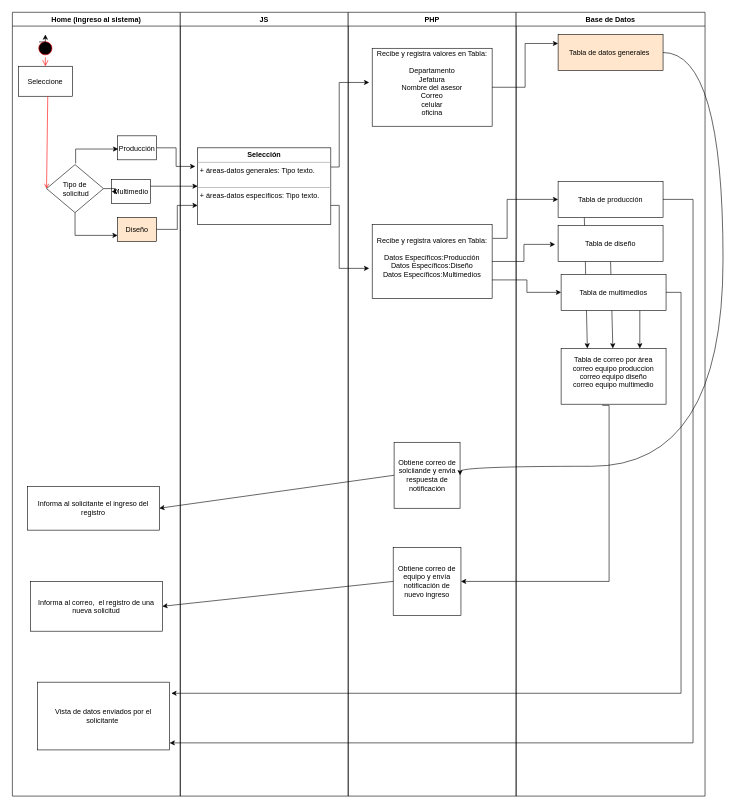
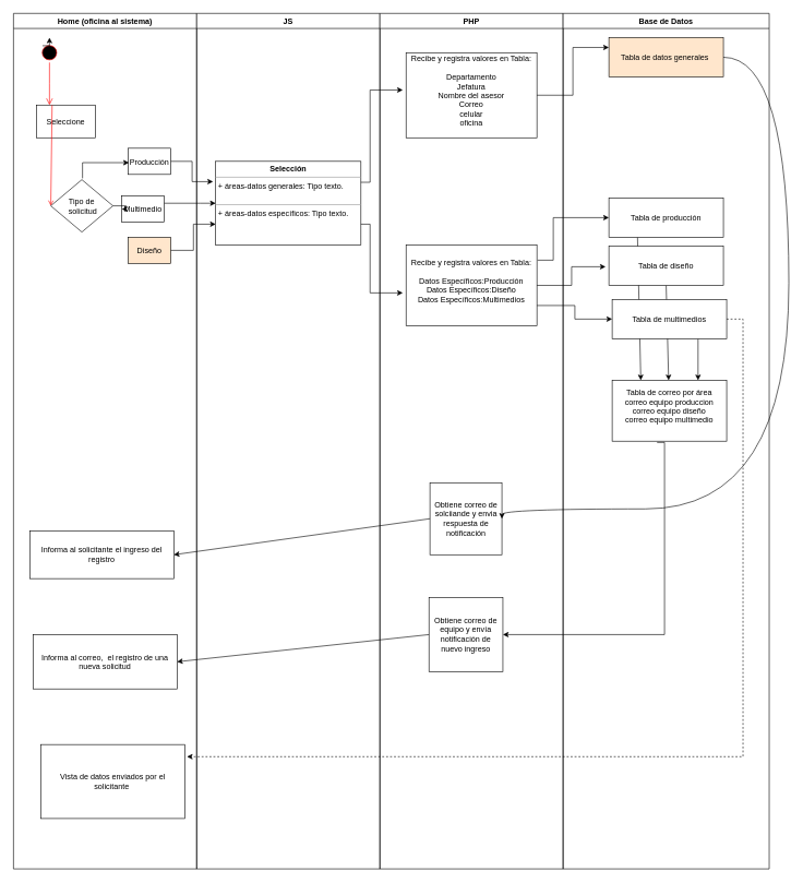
  <mxCell id="0" />
  <mxCell id="1" parent="0" />
- <mxCell id="2" value="Home (ingreso al sistema)" style="swimlane;whiteSpace=wrap;startSize=23;" parent="1" vertex="1"><mxGeometry x="20" y="20" width="280" height="1307" as="geometry" /></mxCell>
+ <mxCell id="2" value="Home (oficina al sistema)" style="swimlane;whiteSpace=wrap;startSize=23;" parent="1" vertex="1"><mxGeometry x="20" y="20" width="280" height="1307" as="geometry" /></mxCell>
  <mxCell id="3" value="" style="ellipse;shape=startState;fillColor=#000000;strokeColor=#ff0000;" parent="2" vertex="1"><mxGeometry x="40" y="45" width="30" height="30" as="geometry" /></mxCell>
  <mxCell id="4" value="" style="edgeStyle=elbowEdgeStyle;elbow=horizontal;verticalAlign=bottom;endArrow=open;endSize=8;strokeColor=#FF0000;endFill=1;rounded=0" parent="2" source="3" target="5" edge="1"><mxGeometry x="32.5" y="45" as="geometry"><mxPoint x="47.5" y="115" as="targetPoint" /></mxGeometry></mxCell>
- <mxCell id="5" value="Seleccione" style="" parent="2" vertex="1"><mxGeometry x="10" y="90" width="90" height="50" as="geometry" /></mxCell>
+ <mxCell id="5" value="Seleccione" style="" parent="2" vertex="1"><mxGeometry x="35" y="140" width="90" height="50" as="geometry" /></mxCell>
  <mxCell id="6" value="" style="endArrow=open;strokeColor=#FF0000;endFill=1;rounded=0;entryX=0;entryY=0.5;entryDx=0;entryDy=0;" parent="2" target="10" edge="1"><mxGeometry relative="1" as="geometry"><mxPoint x="51.0" y="279" as="targetPoint" /><mxPoint x="59" y="140" as="sourcePoint" /></mxGeometry></mxCell>
  <mxCell id="7" value="Multimedio" style="" parent="2" vertex="1"><mxGeometry x="165.5" y="279" width="65" height="40" as="geometry" /></mxCell>
  <mxCell id="8" value="" style="edgeStyle=orthogonalEdgeStyle;rounded=0;orthogonalLoop=1;jettySize=auto;html=1;entryX=0;entryY=0.5;entryDx=0;entryDy=0;" parent="2" source="10" target="7" edge="1"><mxGeometry relative="1" as="geometry"><mxPoint x="232" y="294" as="targetPoint" /></mxGeometry></mxCell>
- <mxCell id="9" value="" style="edgeStyle=orthogonalEdgeStyle;rounded=0;orthogonalLoop=1;jettySize=auto;html=1;entryX=0;entryY=0.75;entryDx=0;entryDy=0;" parent="2" source="10" target="11" edge="1"><mxGeometry relative="1" as="geometry"><mxPoint x="104.5" y="414" as="targetPoint" /><Array as="points"><mxPoint x="104" y="372" /></Array></mxGeometry></mxCell>
  <mxCell id="10" value="&lt;font style=&quot;vertical-align: inherit&quot;&gt;&lt;font style=&quot;vertical-align: inherit&quot;&gt;Tipo de&lt;br&gt;&amp;nbsp;solicitud&lt;/font&gt;&lt;/font&gt;" style="rhombus;whiteSpace=wrap;html=1;" parent="2" vertex="1"><mxGeometry x="57" y="254" width="95" height="80" as="geometry" /></mxCell>
  <mxCell id="11" value="Diseño" style="fillColor=#ffe6cc;" parent="2" vertex="1"><mxGeometry x="175.5" y="342" width="65" height="40" as="geometry" /></mxCell>
  <mxCell id="12" value="Producción" style="" vertex="1" parent="2"><mxGeometry x="175.5" y="206" width="65" height="40" as="geometry" /></mxCell>
  <mxCell id="13" value="" style="edgeStyle=orthogonalEdgeStyle;rounded=0;orthogonalLoop=1;jettySize=auto;html=1;" edge="1" parent="2"><mxGeometry relative="1" as="geometry"><mxPoint x="176.5" y="228" as="targetPoint" /><Array as="points"><mxPoint x="105" y="227.5" /><mxPoint x="177" y="227.5" /></Array><mxPoint x="105.5" y="252" as="sourcePoint" /></mxGeometry></mxCell>
  <mxCell id="14" value="Vista de datos enviados por el solicitante&amp;nbsp;" style="rounded=0;whiteSpace=wrap;html=1;" vertex="1" parent="2"><mxGeometry x="42" y="1117" width="220" height="113" as="geometry" /></mxCell>
  <mxCell id="15" value="Informa al correo,&amp;nbsp; el registro de una nueva solicitud" style="rounded=0;whiteSpace=wrap;html=1;" vertex="1" parent="2"><mxGeometry x="30" y="949" width="220" height="83" as="geometry" /></mxCell>
  <mxCell id="16" value="Informa al solicitante el ingreso del registro" style="rounded=0;whiteSpace=wrap;html=1;" vertex="1" parent="2"><mxGeometry x="25" y="790.5" width="220" height="73" as="geometry" /></mxCell>
  <mxCell id="17" value="JS" style="swimlane;whiteSpace=wrap" parent="1" vertex="1"><mxGeometry x="300" y="20" width="280" height="1307" as="geometry" /></mxCell>
  <mxCell id="18" value="&lt;p style=&quot;margin: 0px ; margin-top: 4px ; text-align: center&quot;&gt;&lt;b&gt;Selección&lt;/b&gt;&lt;br&gt;&lt;/p&gt;&lt;hr size=&quot;1&quot;&gt;&lt;p style=&quot;margin: 0px ; margin-left: 4px&quot;&gt;+ áreas-datos generales: Tipo texto.&lt;br&gt;&lt;br&gt;&lt;/p&gt;&lt;hr size=&quot;1&quot;&gt;&lt;p style=&quot;margin: 0px ; margin-left: 4px&quot;&gt;+ áreas-datos específicos: Tipo texto.&lt;br&gt;&lt;br&gt;&lt;/p&gt;" style="verticalAlign=top;align=left;overflow=fill;fontSize=12;fontFamily=Helvetica;html=1;" parent="17" vertex="1"><mxGeometry x="29" y="226" width="222" height="128" as="geometry" /></mxCell>
  <mxCell id="19" value="PHP" style="swimlane;whiteSpace=wrap" parent="1" vertex="1"><mxGeometry x="580" y="20" width="280" height="1307" as="geometry" /></mxCell>
  <mxCell id="20" value="Recibe y registra valores en Tabla:&#10; &#10;Departamento&#10;Jefatura&#10;Nombre del asesor&#10;Correo&#10;celular&#10;oficina&#10;" style="" parent="19" vertex="1"><mxGeometry x="40" y="60" width="200" height="130" as="geometry" /></mxCell>
  <mxCell id="21" value="Recibe y registra valores en Tabla:&#10; &#10;Datos Específicos:Producción&#10;Datos Específicos:Diseño&#10;Datos Específicos:Multimedios&#10;" style="" vertex="1" parent="19"><mxGeometry x="40" y="354" width="200" height="123" as="geometry" /></mxCell>
  <mxCell id="22" value="&lt;span style=&quot;white-space: normal&quot;&gt;Obtiene correo de solciiande y envia respuesta de notificación&lt;/span&gt;" style="whiteSpace=wrap;html=1;aspect=fixed;" vertex="1" parent="19"><mxGeometry x="76.5" y="717" width="110" height="110" as="geometry" /></mxCell>
  <mxCell id="23" value="&lt;span style=&quot;white-space: normal&quot;&gt;Obtiene correo de equipo y envía notificación de nuevo ingreso&lt;/span&gt;" style="whiteSpace=wrap;html=1;aspect=fixed;" vertex="1" parent="19"><mxGeometry x="75" y="892.5" width="113" height="113" as="geometry" /></mxCell>
  <mxCell id="24" style="edgeStyle=elbowEdgeStyle;rounded=0;orthogonalLoop=1;jettySize=auto;html=1;exitX=0.25;exitY=0;exitDx=0;exitDy=0;" edge="1" parent="19" source="23" target="23"><mxGeometry relative="1" as="geometry" /></mxCell>
  <mxCell id="25" style="edgeStyle=elbowEdgeStyle;rounded=0;orthogonalLoop=1;jettySize=auto;html=1;exitX=0.25;exitY=0;exitDx=0;exitDy=0;" edge="1" parent="19" source="22" target="22"><mxGeometry relative="1" as="geometry" /></mxCell>
  <mxCell id="26" style="edgeStyle=elbowEdgeStyle;rounded=0;orthogonalLoop=1;jettySize=auto;html=1;exitX=0.5;exitY=0;exitDx=0;exitDy=0;" edge="1" parent="19" source="22" target="22"><mxGeometry relative="1" as="geometry" /></mxCell>
  <mxCell id="27" value="Base de Datos" style="swimlane;whiteSpace=wrap" parent="1" vertex="1"><mxGeometry x="860" y="20" width="315" height="1307" as="geometry" /></mxCell>
  <mxCell id="28" style="edgeStyle=none;rounded=0;orthogonalLoop=1;jettySize=auto;html=1;exitX=0.25;exitY=1;exitDx=0;exitDy=0;entryX=0.25;entryY=0;entryDx=0;entryDy=0;" edge="1" parent="27" source="29" target="35"><mxGeometry relative="1" as="geometry" /></mxCell>
  <mxCell id="29" value="Tabla de producción" style="" vertex="1" parent="27"><mxGeometry x="70" y="282" width="175" height="60" as="geometry" /></mxCell>
  <mxCell id="30" style="edgeStyle=none;rounded=0;orthogonalLoop=1;jettySize=auto;html=1;exitX=0.5;exitY=1;exitDx=0;exitDy=0;" edge="1" parent="27" source="31" target="35"><mxGeometry relative="1" as="geometry" /></mxCell>
  <mxCell id="31" value="Tabla de diseño" style="" vertex="1" parent="27"><mxGeometry x="70" y="355.5" width="175" height="60" as="geometry" /></mxCell>
  <mxCell id="32" style="edgeStyle=none;rounded=0;orthogonalLoop=1;jettySize=auto;html=1;exitX=0.75;exitY=1;exitDx=0;exitDy=0;entryX=0.75;entryY=0;entryDx=0;entryDy=0;" edge="1" parent="27" source="33" target="35"><mxGeometry relative="1" as="geometry" /></mxCell>
  <mxCell id="33" value="Tabla de multimedios" style="" vertex="1" parent="27"><mxGeometry x="75" y="437" width="175" height="60" as="geometry" /></mxCell>
  <mxCell id="34" value="Tabla de datos generales " style="fillColor=#ffe6cc;" vertex="1" parent="27"><mxGeometry x="70" y="37" width="175" height="60" as="geometry" /></mxCell>
  <mxCell id="35" value="Tabla de correo por área&#10;correo equipo produccion&#10;correo equipo diseño&#10;correo equipo multimedio&#10;" style="" vertex="1" parent="27"><mxGeometry x="75" y="560.5" width="175" height="93" as="geometry" /></mxCell>
  <mxCell id="36" style="edgeStyle=orthogonalEdgeStyle;rounded=0;orthogonalLoop=1;jettySize=auto;html=1;exitX=0;exitY=0;exitDx=0;exitDy=0;" edge="1" parent="1" source="3"><mxGeometry relative="1" as="geometry"><mxPoint x="75" y="57" as="targetPoint" /></mxGeometry></mxCell>
  <mxCell id="37" style="edgeStyle=elbowEdgeStyle;rounded=0;orthogonalLoop=1;jettySize=auto;html=1;exitX=1;exitY=0.5;exitDx=0;exitDy=0;" edge="1" parent="1" source="12"><mxGeometry relative="1" as="geometry"><mxPoint x="325" y="277" as="targetPoint" /><Array as="points" /></mxGeometry></mxCell>
  <mxCell id="38" style="edgeStyle=elbowEdgeStyle;rounded=0;orthogonalLoop=1;jettySize=auto;html=1;" edge="1" parent="1" source="7" target="18"><mxGeometry relative="1" as="geometry"><Array as="points"><mxPoint x="305" y="310" /></Array></mxGeometry></mxCell>
  <mxCell id="39" style="edgeStyle=elbowEdgeStyle;rounded=0;orthogonalLoop=1;jettySize=auto;html=1;entryX=0;entryY=0.75;entryDx=0;entryDy=0;exitX=1;exitY=0.5;exitDx=0;exitDy=0;" edge="1" parent="1" source="11" target="18"><mxGeometry relative="1" as="geometry"><Array as="points"><mxPoint x="295" y="367" /></Array></mxGeometry></mxCell>
  <mxCell id="40" style="edgeStyle=elbowEdgeStyle;rounded=0;orthogonalLoop=1;jettySize=auto;html=1;exitX=1;exitY=0.25;exitDx=0;exitDy=0;" edge="1" parent="1" source="18"><mxGeometry relative="1" as="geometry"><mxPoint x="615" y="137" as="targetPoint" /><Array as="points"><mxPoint x="565" y="207" /></Array></mxGeometry></mxCell>
  <mxCell id="41" style="edgeStyle=elbowEdgeStyle;rounded=0;orthogonalLoop=1;jettySize=auto;html=1;exitX=1;exitY=0.75;exitDx=0;exitDy=0;" edge="1" parent="1" source="18"><mxGeometry relative="1" as="geometry"><mxPoint x="615" y="447" as="targetPoint" /><Array as="points"><mxPoint x="565" y="397" /></Array></mxGeometry></mxCell>
  <mxCell id="42" style="edgeStyle=elbowEdgeStyle;rounded=0;orthogonalLoop=1;jettySize=auto;html=1;entryX=0;entryY=0.25;entryDx=0;entryDy=0;" edge="1" parent="1" source="20" target="34"><mxGeometry relative="1" as="geometry" /></mxCell>
  <mxCell id="43" style="edgeStyle=elbowEdgeStyle;rounded=0;orthogonalLoop=1;jettySize=auto;html=1;entryX=0;entryY=0.5;entryDx=0;entryDy=0;" edge="1" parent="1" target="29"><mxGeometry relative="1" as="geometry"><mxPoint x="821" y="397" as="sourcePoint" /><Array as="points"><mxPoint x="845" y="387" /></Array></mxGeometry></mxCell>
  <mxCell id="44" style="edgeStyle=elbowEdgeStyle;rounded=0;orthogonalLoop=1;jettySize=auto;html=1;exitX=1;exitY=0.75;exitDx=0;exitDy=0;entryX=0;entryY=0.5;entryDx=0;entryDy=0;" edge="1" parent="1" source="21" target="33"><mxGeometry relative="1" as="geometry" /></mxCell>
  <mxCell id="45" style="edgeStyle=elbowEdgeStyle;rounded=0;orthogonalLoop=1;jettySize=auto;html=1;exitX=1;exitY=0.5;exitDx=0;exitDy=0;" edge="1" parent="1" source="21"><mxGeometry relative="1" as="geometry"><mxPoint x="925" y="407" as="targetPoint" /></mxGeometry></mxCell>
- <mxCell id="46" style="edgeStyle=elbowEdgeStyle;rounded=0;orthogonalLoop=1;jettySize=auto;html=1;exitX=1;exitY=0.5;exitDx=0;exitDy=0;entryX=1.014;entryY=0.164;entryDx=0;entryDy=0;entryPerimeter=0;" edge="1" parent="1" source="33" target="14"><mxGeometry relative="1" as="geometry"><mxPoint x="1085" y="1155.571" as="targetPoint" /><Array as="points"><mxPoint x="1135" y="567" /><mxPoint x="1125" y="537" /></Array></mxGeometry></mxCell>
- <mxCell id="47" style="edgeStyle=elbowEdgeStyle;rounded=0;orthogonalLoop=1;jettySize=auto;html=1;entryX=1.001;entryY=0.896;entryDx=0;entryDy=0;entryPerimeter=0;" edge="1" parent="1" source="29" target="14"><mxGeometry relative="1" as="geometry"><mxPoint x="1105" y="1268.429" as="targetPoint" /><Array as="points"><mxPoint x="1155" y="471" /></Array></mxGeometry></mxCell>
+ <mxCell id="46" style="edgeStyle=elbowEdgeStyle;rounded=0;orthogonalLoop=1;jettySize=auto;html=1;exitX=1;exitY=0.5;exitDx=0;exitDy=0;entryX=1.014;entryY=0.164;entryDx=0;entryDy=0;entryPerimeter=0;dashed=1;" edge="1" parent="1" source="33" target="14"><mxGeometry relative="1" as="geometry"><mxPoint x="1085" y="1155.571" as="targetPoint" /><Array as="points"><mxPoint x="1135" y="567" /><mxPoint x="1125" y="537" /></Array></mxGeometry></mxCell>
  <mxCell id="48" style="edgeStyle=elbowEdgeStyle;rounded=0;orthogonalLoop=1;jettySize=auto;html=1;exitX=0.392;exitY=1.021;exitDx=0;exitDy=0;exitPerimeter=0;entryX=1;entryY=0.5;entryDx=0;entryDy=0;" edge="1" parent="1" source="35" target="23"><mxGeometry relative="1" as="geometry"><mxPoint x="765" y="897" as="targetPoint" /><Array as="points"><mxPoint x="1015" y="997" /><mxPoint x="775" y="957" /><mxPoint x="1015" y="997" /><mxPoint x="1023" y="797" /><mxPoint x="1005" y="897" /><mxPoint x="945" y="977" /><mxPoint x="1025" y="727" /><mxPoint x="1005" y="827" /></Array></mxGeometry></mxCell>
  <mxCell id="49" style="edgeStyle=orthogonalEdgeStyle;curved=1;rounded=0;orthogonalLoop=1;jettySize=auto;html=1;exitX=1;exitY=0.5;exitDx=0;exitDy=0;entryX=1;entryY=0.5;entryDx=0;entryDy=0;" edge="1" parent="1" source="34" target="22"><mxGeometry relative="1" as="geometry"><Array as="points"><mxPoint x="1205" y="87" /><mxPoint x="1205" y="777" /><mxPoint x="766" y="777" /></Array></mxGeometry></mxCell>
  <mxCell id="50" style="edgeStyle=none;rounded=0;orthogonalLoop=1;jettySize=auto;html=1;exitX=0;exitY=0.5;exitDx=0;exitDy=0;entryX=1;entryY=0.5;entryDx=0;entryDy=0;" edge="1" parent="1" source="22" target="16"><mxGeometry relative="1" as="geometry" /></mxCell>
  <mxCell id="51" style="edgeStyle=none;rounded=0;orthogonalLoop=1;jettySize=auto;html=1;exitX=0;exitY=0.5;exitDx=0;exitDy=0;entryX=1;entryY=0.5;entryDx=0;entryDy=0;" edge="1" parent="1" source="23" target="15"><mxGeometry relative="1" as="geometry" /></mxCell>
